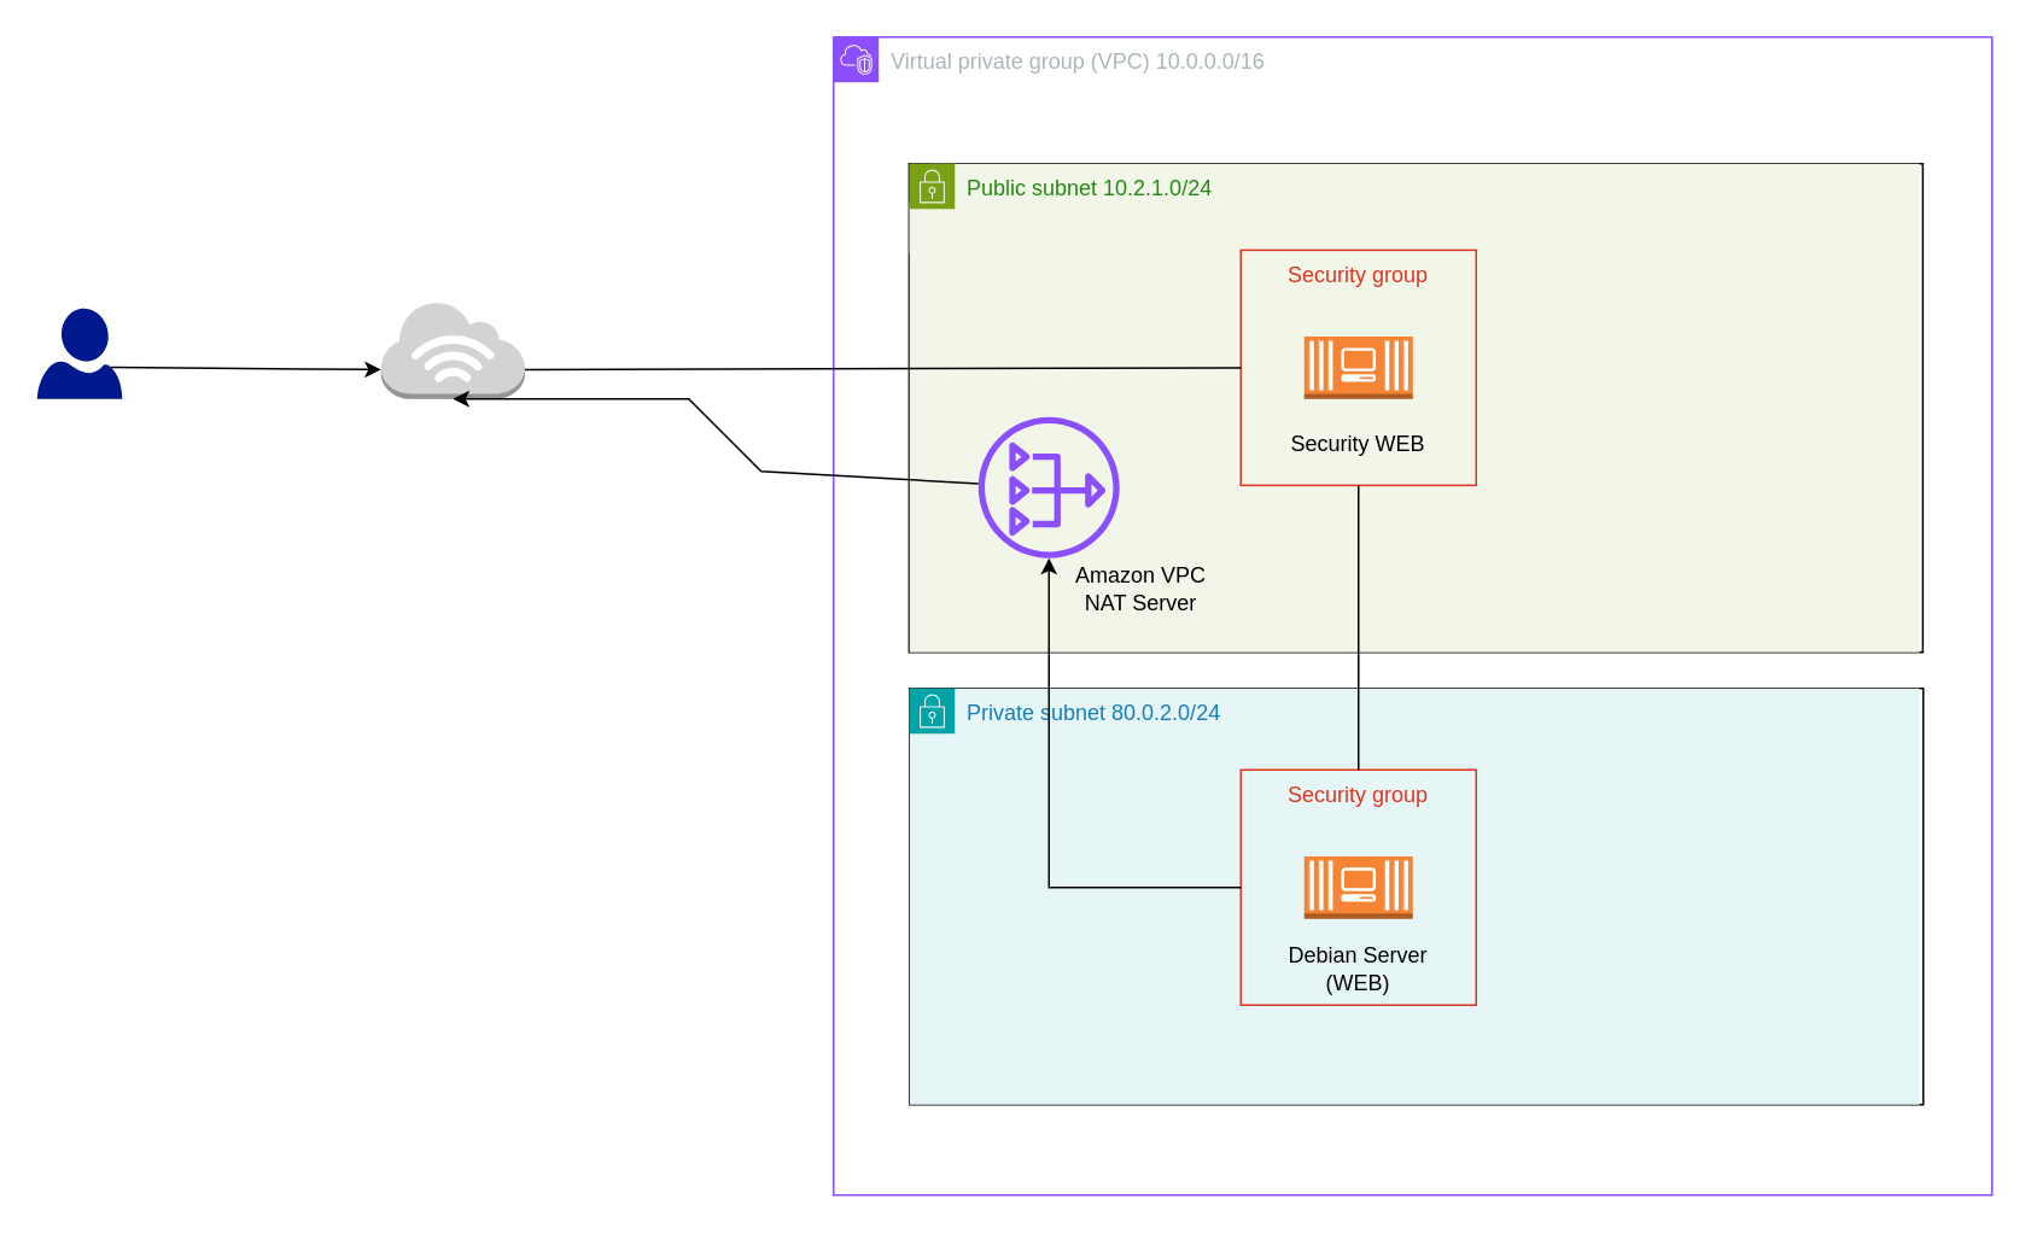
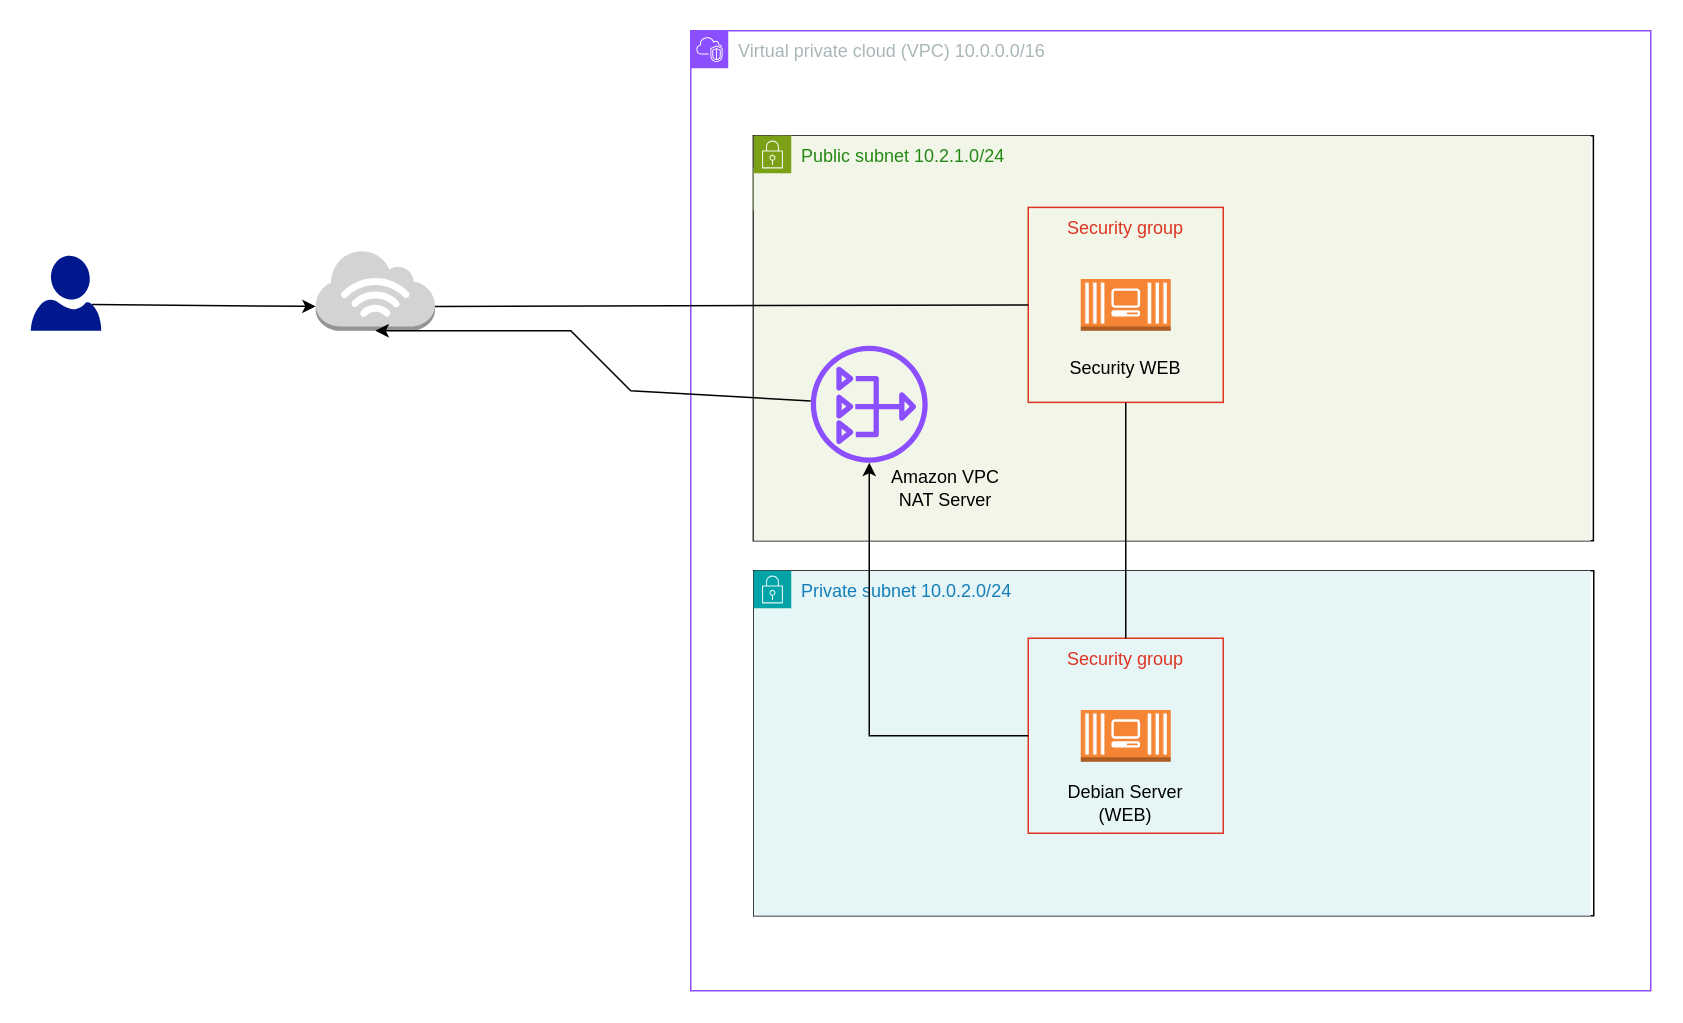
  <mxCell id="0" />
  <mxCell id="1" parent="0" />
  <mxCell id="2" value="" style="rounded=0;whiteSpace=wrap;html=1;" vertex="1" parent="1"><mxGeometry x="501.75" y="90" width="560" height="270" as="geometry" /></mxCell>
  <mxCell id="3" value="" style="rounded=0;whiteSpace=wrap;html=1;" vertex="1" parent="1"><mxGeometry x="502" y="380" width="560" height="230" as="geometry" /></mxCell>
  <mxCell id="4" value="" style="outlineConnect=0;dashed=0;verticalLabelPosition=bottom;verticalAlign=top;align=center;html=1;shape=mxgraph.aws3.permissions;fillColor=#759C3E;gradientColor=none;" vertex="1" parent="1"><mxGeometry x="501.75" y="90" width="38" height="50" as="geometry" /></mxCell>
  <mxCell id="5" value="Public subnet 10.2.1.0/24" style="points=[[0,0],[0.25,0],[0.5,0],[0.75,0],[1,0],[1,0.25],[1,0.5],[1,0.75],[1,1],[0.75,1],[0.5,1],[0.25,1],[0,1],[0,0.75],[0,0.5],[0,0.25]];outlineConnect=0;gradientColor=none;html=1;whiteSpace=wrap;fontSize=12;fontStyle=0;container=1;pointerEvents=0;collapsible=0;recursiveResize=0;shape=mxgraph.aws4.group;grIcon=mxgraph.aws4.group_security_group;grStroke=0;strokeColor=#7AA116;fillColor=#F2F6E8;verticalAlign=top;align=left;spacingLeft=30;fontColor=#248814;dashed=0;" vertex="1" parent="1"><mxGeometry x="502" y="90" width="558" height="270" as="geometry" /></mxCell>
  <mxCell id="6" value="Security group" style="fillColor=none;strokeColor=#DD3522;verticalAlign=top;fontStyle=0;fontColor=#DD3522;whiteSpace=wrap;html=1;" vertex="1" parent="5"><mxGeometry x="183" y="47.75" width="130" height="130" as="geometry" /></mxCell>
  <mxCell id="7" value="" style="sketch=0;outlineConnect=0;fontColor=#232F3E;gradientColor=none;fillColor=#8C4FFF;strokeColor=none;dashed=0;verticalLabelPosition=bottom;verticalAlign=top;align=center;html=1;fontSize=12;fontStyle=0;aspect=fixed;pointerEvents=1;shape=mxgraph.aws4.nat_gateway;" vertex="1" parent="5"><mxGeometry x="38" y="140" width="78" height="78" as="geometry" /></mxCell>
  <mxCell id="8" value="Security WEB" style="text;html=1;align=center;verticalAlign=middle;whiteSpace=wrap;rounded=0;" vertex="1" parent="5"><mxGeometry x="193" y="140" width="110" height="30" as="geometry" /></mxCell>
  <mxCell id="9" value="" style="outlineConnect=0;dashed=0;verticalLabelPosition=bottom;verticalAlign=top;align=center;html=1;shape=mxgraph.aws3.ec2_compute_container_3;fillColor=#F58534;gradientColor=none;" vertex="1" parent="1"><mxGeometry x="720" y="185.5" width="60" height="34.5" as="geometry" /></mxCell>
- <mxCell id="10" value="Private subnet 80.0.2.0/24" style="points=[[0,0],[0.25,0],[0.5,0],[0.75,0],[1,0],[1,0.25],[1,0.5],[1,0.75],[1,1],[0.75,1],[0.5,1],[0.25,1],[0,1],[0,0.75],[0,0.5],[0,0.25]];outlineConnect=0;gradientColor=none;html=1;whiteSpace=wrap;fontSize=12;fontStyle=0;container=1;pointerEvents=0;collapsible=0;recursiveResize=0;shape=mxgraph.aws4.group;grIcon=mxgraph.aws4.group_security_group;grStroke=0;strokeColor=#00A4A6;fillColor=#E6F6F7;verticalAlign=top;align=left;spacingLeft=30;fontColor=#147EBA;dashed=0;" vertex="1" parent="1"><mxGeometry x="502" y="380" width="558" height="230" as="geometry" /></mxCell>
+ <mxCell id="10" value="Private subnet 10.0.2.0/24" style="points=[[0,0],[0.25,0],[0.5,0],[0.75,0],[1,0],[1,0.25],[1,0.5],[1,0.75],[1,1],[0.75,1],[0.5,1],[0.25,1],[0,1],[0,0.75],[0,0.5],[0,0.25]];outlineConnect=0;gradientColor=none;html=1;whiteSpace=wrap;fontSize=12;fontStyle=0;container=1;pointerEvents=0;collapsible=0;recursiveResize=0;shape=mxgraph.aws4.group;grIcon=mxgraph.aws4.group_security_group;grStroke=0;strokeColor=#00A4A6;fillColor=#E6F6F7;verticalAlign=top;align=left;spacingLeft=30;fontColor=#147EBA;dashed=0;" vertex="1" parent="1"><mxGeometry x="502" y="380" width="558" height="230" as="geometry" /></mxCell>
  <mxCell id="11" value="" style="outlineConnect=0;dashed=0;verticalLabelPosition=bottom;verticalAlign=top;align=center;html=1;shape=mxgraph.aws3.ec2_compute_container_3;fillColor=#F58534;gradientColor=none;" vertex="1" parent="1"><mxGeometry x="720" y="472.75" width="60" height="34.5" as="geometry" /></mxCell>
  <mxCell id="12" value="Security group" style="fillColor=none;strokeColor=#DD3522;verticalAlign=top;fontStyle=0;fontColor=#DD3522;whiteSpace=wrap;html=1;" vertex="1" parent="1"><mxGeometry x="685" y="425" width="130" height="130" as="geometry" /></mxCell>
  <mxCell id="13" value="" style="outlineConnect=0;dashed=0;verticalLabelPosition=bottom;verticalAlign=top;align=center;html=1;shape=mxgraph.aws3.internet_3;fillColor=#D2D3D3;gradientColor=none;" vertex="1" parent="1"><mxGeometry x="210" y="166" width="79.5" height="54" as="geometry" /></mxCell>
  <mxCell id="14" value="" style="sketch=0;aspect=fixed;pointerEvents=1;shadow=0;dashed=0;html=1;strokeColor=none;labelPosition=center;verticalLabelPosition=bottom;verticalAlign=top;align=center;fillColor=#00188D;shape=mxgraph.azure.user" vertex="1" parent="1"><mxGeometry x="20" y="170" width="47" height="50" as="geometry" /></mxCell>
- <mxCell id="15" value="Virtual private group (VPC) 10.0.0.0/16" style="points=[[0,0],[0.25,0],[0.5,0],[0.75,0],[1,0],[1,0.25],[1,0.5],[1,0.75],[1,1],[0.75,1],[0.5,1],[0.25,1],[0,1],[0,0.75],[0,0.5],[0,0.25]];outlineConnect=0;gradientColor=none;html=1;whiteSpace=wrap;fontSize=12;fontStyle=0;container=1;pointerEvents=0;collapsible=0;recursiveResize=0;shape=mxgraph.aws4.group;grIcon=mxgraph.aws4.group_vpc2;strokeColor=#8C4FFF;fillColor=none;verticalAlign=top;align=left;spacingLeft=30;fontColor=#AAB7B8;dashed=0;" vertex="1" parent="1"><mxGeometry x="460" y="20" width="640" height="640" as="geometry" /></mxCell>
+ <mxCell id="15" value="Virtual private cloud (VPC) 10.0.0.0/16" style="points=[[0,0],[0.25,0],[0.5,0],[0.75,0],[1,0],[1,0.25],[1,0.5],[1,0.75],[1,1],[0.75,1],[0.5,1],[0.25,1],[0,1],[0,0.75],[0,0.5],[0,0.25]];outlineConnect=0;gradientColor=none;html=1;whiteSpace=wrap;fontSize=12;fontStyle=0;container=1;pointerEvents=0;collapsible=0;recursiveResize=0;shape=mxgraph.aws4.group;grIcon=mxgraph.aws4.group_vpc2;strokeColor=#8C4FFF;fillColor=none;verticalAlign=top;align=left;spacingLeft=30;fontColor=#AAB7B8;dashed=0;" vertex="1" parent="1"><mxGeometry x="460" y="20" width="640" height="640" as="geometry" /></mxCell>
  <mxCell id="16" value="Amazon VPC &lt;br&gt;NAT Server" style="text;html=1;align=center;verticalAlign=middle;whiteSpace=wrap;rounded=0;" vertex="1" parent="15"><mxGeometry x="120" y="280" width="100" height="50" as="geometry" /></mxCell>
  <mxCell id="17" value="Debian Server (WEB)" style="text;html=1;align=center;verticalAlign=middle;whiteSpace=wrap;rounded=0;" vertex="1" parent="15"><mxGeometry x="240" y="500" width="100" height="30" as="geometry" /></mxCell>
  <mxCell id="18" value="" style="endArrow=none;html=1;rounded=0;exitX=1;exitY=0.7;exitDx=0;exitDy=0;exitPerimeter=0;entryX=0;entryY=0.5;entryDx=0;entryDy=0;" edge="1" parent="1" source="13" target="6"><mxGeometry width="50" height="50" relative="1" as="geometry"><mxPoint x="570" y="400" as="sourcePoint" /><mxPoint x="620" y="350" as="targetPoint" /></mxGeometry></mxCell>
  <mxCell id="19" value="" style="endArrow=none;html=1;rounded=0;entryX=0.5;entryY=1;entryDx=0;entryDy=0;exitX=0.5;exitY=0;exitDx=0;exitDy=0;" edge="1" parent="1" source="12" target="6"><mxGeometry width="50" height="50" relative="1" as="geometry"><mxPoint x="570" y="400" as="sourcePoint" /><mxPoint x="620" y="350" as="targetPoint" /></mxGeometry></mxCell>
  <mxCell id="20" value="" style="endArrow=classic;html=1;rounded=0;exitX=0;exitY=0.5;exitDx=0;exitDy=0;" edge="1" parent="1" source="12" target="7"><mxGeometry width="50" height="50" relative="1" as="geometry"><mxPoint x="570" y="400" as="sourcePoint" /><mxPoint x="620" y="350" as="targetPoint" /><Array as="points"><mxPoint x="579" y="490" /></Array></mxGeometry></mxCell>
  <mxCell id="21" value="" style="endArrow=classic;html=1;rounded=0;entryX=0.5;entryY=1;entryDx=0;entryDy=0;entryPerimeter=0;" edge="1" parent="1" source="7" target="13"><mxGeometry width="50" height="50" relative="1" as="geometry"><mxPoint x="570" y="400" as="sourcePoint" /><mxPoint x="620" y="350" as="targetPoint" /><Array as="points"><mxPoint x="420" y="260" /><mxPoint x="380" y="220" /></Array></mxGeometry></mxCell>
  <mxCell id="22" value="" style="endArrow=classic;html=1;rounded=0;entryX=0;entryY=0.7;entryDx=0;entryDy=0;entryPerimeter=0;exitX=0.87;exitY=0.65;exitDx=0;exitDy=0;exitPerimeter=0;" edge="1" parent="1" source="14" target="13"><mxGeometry width="50" height="50" relative="1" as="geometry"><mxPoint x="90" y="204" as="sourcePoint" /><mxPoint x="620" y="350" as="targetPoint" /></mxGeometry></mxCell>
